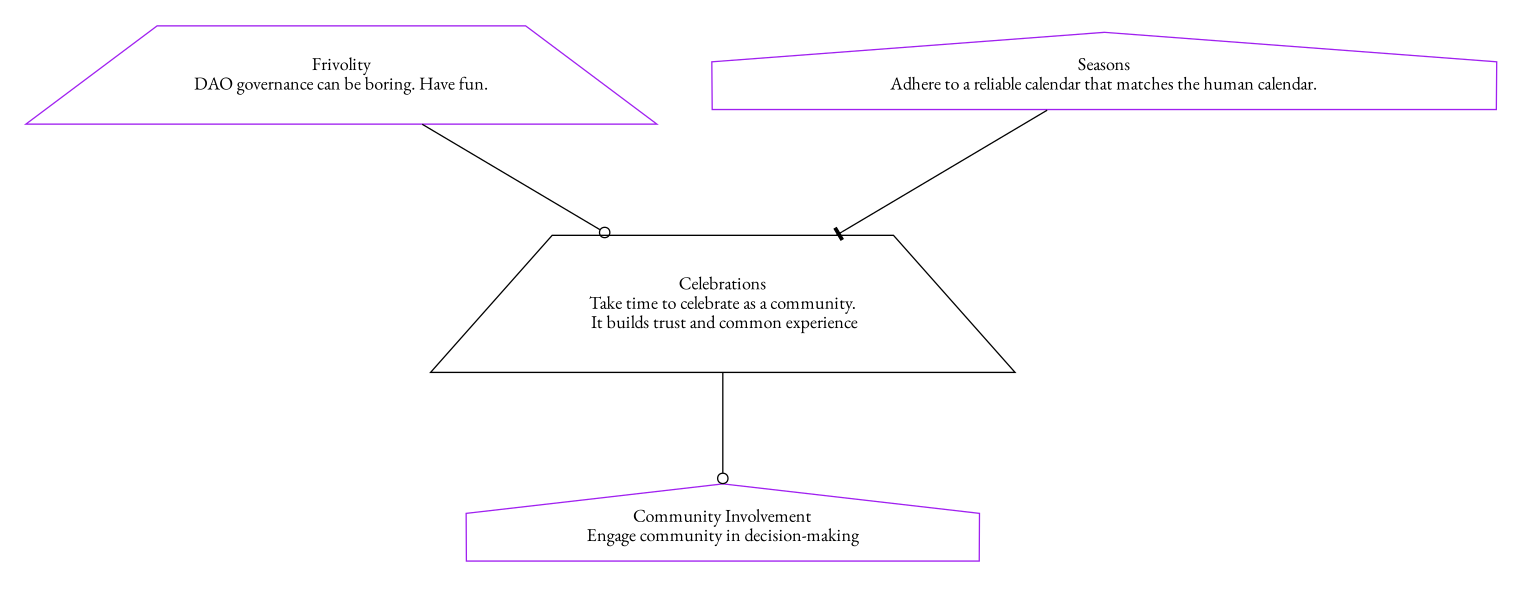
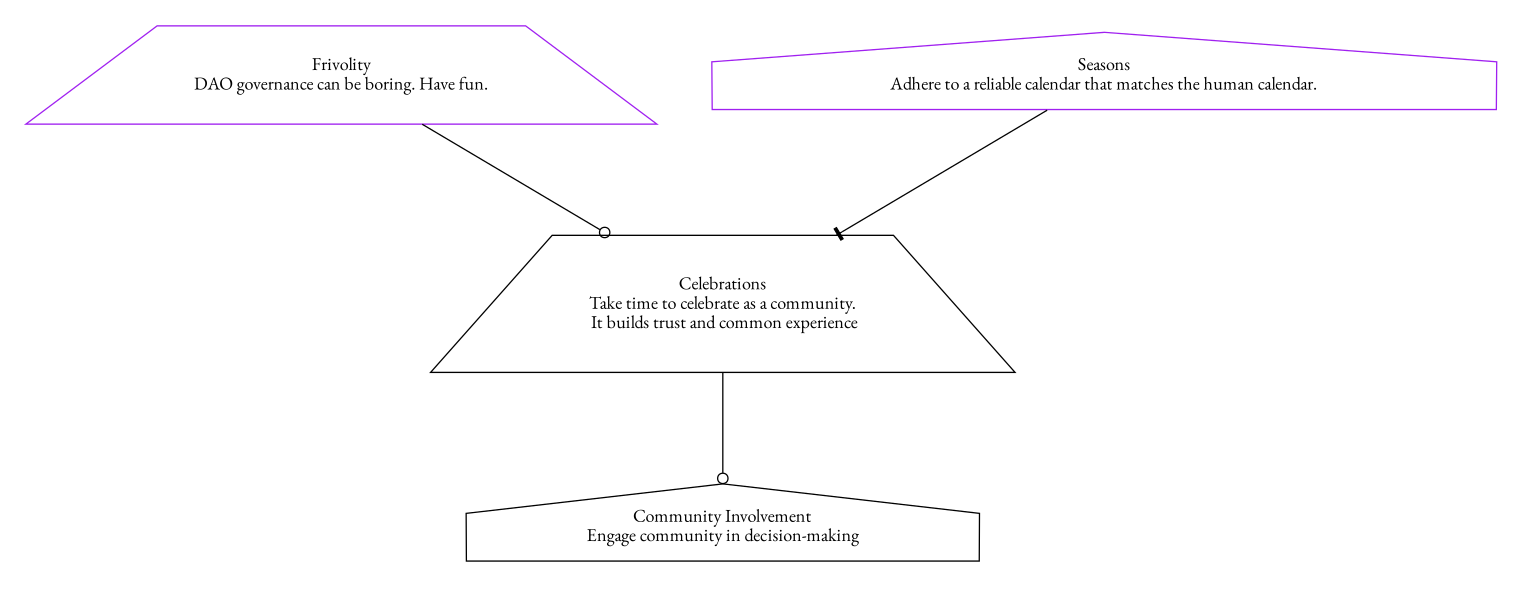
  digraph {
    nodesep=0.6
    rankdir=TB
    ranksep=1.2
    fontname="EB Garamond"
    node [shape=house color=purple fontname="EB Garamond"]
    edge [arrowhead=odot fontname="EB Garamond"]
    n1 [label="Seasons\nAdhere to a reliable calendar that matches the human calendar.\n"]
    n2 [label="Frivolity\nDAO governance can be boring. Have fun.\n" shape=trapezium]
-   n3 [label="Community Involvement\nEngage community in decision-making"]
+   n3 [label="Community Involvement\nEngage community in decision-making" color=black]
    n4 [label="Celebrations\nTake time to celebrate as a community.\n It builds trust and common experience" shape=trapezium color=black]
    subgraph cluster_1 {
      rank=max
      style=invis
      n1
      n2
    }
    subgraph cluster_2 {
      rank=min
      style=invis
      n3
    }
    n1 -> n4 [arrowhead=tee]
    n2 -> n4
    n4 -> n3
  }
